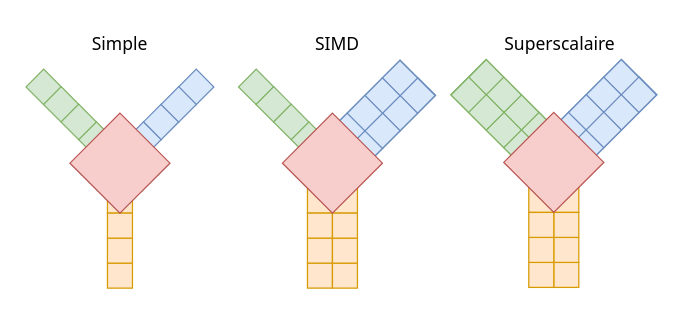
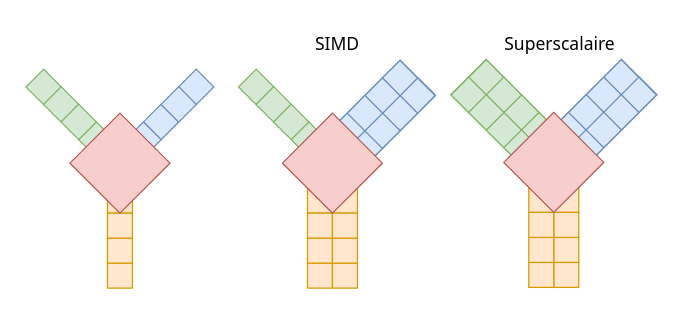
  <mxCell id="0" />
  <mxCell id="1" parent="0" />
  <mxCell id="2" value="" style="group" vertex="1" connectable="0" parent="1"><mxGeometry x="20.005" y="20" width="150.711" height="210" as="geometry" /></mxCell>
- <mxCell id="3" value="Simple" style="text;html=1;align=center;verticalAlign=middle;resizable=0;points=[];autosize=1;strokeColor=none;fillColor=none;fontFamily=Noto Sans;fontSize=14;" vertex="1" parent="2"><mxGeometry x="40.355" width="70" height="30" as="geometry" /></mxCell>
  <mxCell id="4" value="" style="group" vertex="1" connectable="0" parent="2"><mxGeometry y="34.645" width="150.711" height="175.355" as="geometry" /></mxCell>
  <mxCell id="5" value="" style="group;fontFamily=Noto Sans;fontSize=14;" vertex="1" connectable="0" parent="4"><mxGeometry x="65.355" y="95.355" width="20" height="80" as="geometry" /></mxCell>
  <mxCell id="6" value="" style="whiteSpace=wrap;html=1;aspect=fixed;fontFamily=Noto Sans;rotation=270;fillColor=#ffe6cc;strokeColor=#d79b00;direction=west;container=0;fontSize=14;" vertex="1" parent="5"><mxGeometry width="20" height="20" as="geometry" /></mxCell>
  <mxCell id="7" value="" style="whiteSpace=wrap;html=1;aspect=fixed;fontFamily=Noto Sans;rotation=270;fillColor=#ffe6cc;strokeColor=#d79b00;direction=west;container=0;fontSize=14;" vertex="1" parent="5"><mxGeometry y="60" width="20" height="20" as="geometry" /></mxCell>
  <mxCell id="8" value="" style="whiteSpace=wrap;html=1;aspect=fixed;fontFamily=Noto Sans;rotation=270;fillColor=#ffe6cc;strokeColor=#d79b00;direction=west;container=0;fontSize=14;" vertex="1" parent="5"><mxGeometry y="40" width="20" height="20" as="geometry" /></mxCell>
  <mxCell id="9" value="" style="whiteSpace=wrap;html=1;aspect=fixed;fontFamily=Noto Sans;rotation=270;fillColor=#ffe6cc;strokeColor=#d79b00;direction=west;container=0;fontSize=14;" vertex="1" parent="5"><mxGeometry y="20" width="20" height="20" as="geometry" /></mxCell>
  <mxCell id="10" value="" style="group;rotation=45;fontFamily=Noto Sans;fontSize=14;" vertex="1" connectable="0" parent="4"><mxGeometry x="105.355" y="-4.645" width="20" height="80" as="geometry" /></mxCell>
  <mxCell id="11" value="" style="whiteSpace=wrap;html=1;aspect=fixed;fontFamily=Noto Sans;rotation=315;fillColor=#dae8fc;strokeColor=#6c8ebf;direction=west;fontSize=14;" vertex="1" parent="10"><mxGeometry x="21" y="9" width="20" height="20" as="geometry" /></mxCell>
  <mxCell id="12" value="" style="whiteSpace=wrap;html=1;aspect=fixed;fontFamily=Noto Sans;rotation=315;fillColor=#dae8fc;strokeColor=#6c8ebf;direction=west;fontSize=14;" vertex="1" parent="10"><mxGeometry x="-21" y="51" width="20" height="20" as="geometry" /></mxCell>
  <mxCell id="13" value="" style="whiteSpace=wrap;html=1;aspect=fixed;fontFamily=Noto Sans;rotation=315;fillColor=#dae8fc;strokeColor=#6c8ebf;direction=west;fontSize=14;" vertex="1" parent="10"><mxGeometry x="-7" y="37" width="20" height="20" as="geometry" /></mxCell>
  <mxCell id="14" value="" style="whiteSpace=wrap;html=1;aspect=fixed;fontFamily=Noto Sans;rotation=315;fillColor=#dae8fc;strokeColor=#6c8ebf;direction=west;fontSize=14;" vertex="1" parent="10"><mxGeometry x="7" y="23" width="20" height="20" as="geometry" /></mxCell>
  <mxCell id="15" value="" style="group;rotation=135;fontFamily=Noto Sans;fontSize=14;" vertex="1" connectable="0" parent="4"><mxGeometry x="25.355" y="-4.645" width="20" height="80" as="geometry" /></mxCell>
  <mxCell id="16" value="" style="whiteSpace=wrap;html=1;aspect=fixed;fontFamily=Noto Sans;rotation=405;fillColor=#d5e8d4;strokeColor=#82b366;direction=west;fontSize=14;" vertex="1" parent="15"><mxGeometry x="21" y="51" width="20" height="20" as="geometry" /></mxCell>
  <mxCell id="17" value="" style="whiteSpace=wrap;html=1;aspect=fixed;fontFamily=Noto Sans;rotation=405;fillColor=#d5e8d4;strokeColor=#82b366;direction=west;fontSize=14;" vertex="1" parent="15"><mxGeometry x="-21" y="9" width="20" height="20" as="geometry" /></mxCell>
  <mxCell id="18" value="" style="whiteSpace=wrap;html=1;aspect=fixed;fontFamily=Noto Sans;rotation=405;fillColor=#d5e8d4;strokeColor=#82b366;direction=west;fontSize=14;" vertex="1" parent="15"><mxGeometry x="-7" y="23" width="20" height="20" as="geometry" /></mxCell>
  <mxCell id="19" value="" style="whiteSpace=wrap;html=1;aspect=fixed;fontFamily=Noto Sans;rotation=405;fillColor=#d5e8d4;strokeColor=#82b366;direction=west;fontSize=14;" vertex="1" parent="15"><mxGeometry x="7" y="37" width="20" height="20" as="geometry" /></mxCell>
  <mxCell id="20" value="" style="rhombus;whiteSpace=wrap;html=1;fillColor=#f8cecc;strokeColor=#b85450;fontFamily=Noto Sans;fontSize=14;" vertex="1" parent="4"><mxGeometry x="35.355" y="35.355" width="80" height="80" as="geometry" /></mxCell>
  <mxCell id="21" value="" style="group" vertex="1" connectable="0" parent="1"><mxGeometry x="359.999" y="20" width="164.853" height="209.426" as="geometry" /></mxCell>
  <mxCell id="22" value="" style="group;rotation=-45;fillColor=#d5e8d4;strokeColor=#82b366;container=0;" vertex="1" connectable="0" parent="21"><mxGeometry x="22.426" y="29.426" width="40" height="80" as="geometry" /></mxCell>
  <mxCell id="23" value="Superscalaire" style="text;html=1;align=center;verticalAlign=middle;resizable=0;points=[];autosize=1;strokeColor=none;fillColor=none;fontFamily=Noto Sans;fontSize=14;container=0;" vertex="1" parent="21"><mxGeometry x="32.071" width="110" height="30" as="geometry" /></mxCell>
  <mxCell id="24" value="" style="group;rotation=-135;fillColor=#dae8fc;strokeColor=#6c8ebf;fontFamily=Noto Sans;fontSize=14;container=0;" vertex="1" connectable="0" parent="21"><mxGeometry x="102.426" y="29.426" width="40" height="80" as="geometry" /></mxCell>
  <mxCell id="25" value="" style="whiteSpace=wrap;html=1;aspect=fixed;fontFamily=Noto Sans;rotation=225;fillColor=#d5e8d4;strokeColor=#82b366;direction=west;fontSize=14;container=0;" vertex="1" parent="21"><mxGeometry x="18.426" y="31.426" width="20" height="20" as="geometry" /></mxCell>
  <mxCell id="26" value="" style="whiteSpace=wrap;html=1;aspect=fixed;fontFamily=Noto Sans;rotation=225;fillColor=#d5e8d4;strokeColor=#82b366;direction=west;fontSize=14;container=0;" vertex="1" parent="21"><mxGeometry x="60.426" y="73.426" width="20" height="20" as="geometry" /></mxCell>
  <mxCell id="27" value="" style="whiteSpace=wrap;html=1;aspect=fixed;fontFamily=Noto Sans;rotation=225;fillColor=#d5e8d4;strokeColor=#82b366;direction=west;fontSize=14;container=0;" vertex="1" parent="21"><mxGeometry x="46.426" y="59.426" width="20" height="20" as="geometry" /></mxCell>
  <mxCell id="28" value="" style="whiteSpace=wrap;html=1;aspect=fixed;fontFamily=Noto Sans;rotation=225;fillColor=#d5e8d4;strokeColor=#82b366;direction=west;fontSize=14;container=0;" vertex="1" parent="21"><mxGeometry x="32.426" y="45.426" width="20" height="20" as="geometry" /></mxCell>
  <mxCell id="29" value="" style="whiteSpace=wrap;html=1;aspect=fixed;fontFamily=Noto Sans;rotation=225;fillColor=#d5e8d4;strokeColor=#82b366;direction=west;fontSize=14;container=0;" vertex="1" parent="21"><mxGeometry x="4.426" y="45.426" width="20" height="20" as="geometry" /></mxCell>
  <mxCell id="30" value="" style="whiteSpace=wrap;html=1;aspect=fixed;fontFamily=Noto Sans;rotation=225;fillColor=#d5e8d4;strokeColor=#82b366;direction=west;fontSize=14;container=0;" vertex="1" parent="21"><mxGeometry x="46.426" y="87.426" width="20" height="20" as="geometry" /></mxCell>
  <mxCell id="31" value="" style="whiteSpace=wrap;html=1;aspect=fixed;fontFamily=Noto Sans;rotation=225;fillColor=#d5e8d4;strokeColor=#82b366;direction=west;fontSize=14;container=0;" vertex="1" parent="21"><mxGeometry x="32.426" y="73.426" width="20" height="20" as="geometry" /></mxCell>
  <mxCell id="32" value="" style="whiteSpace=wrap;html=1;aspect=fixed;fontFamily=Noto Sans;rotation=225;fillColor=#d5e8d4;strokeColor=#82b366;direction=west;fontSize=14;container=0;" vertex="1" parent="21"><mxGeometry x="18.426" y="59.426" width="20" height="20" as="geometry" /></mxCell>
  <mxCell id="33" value="" style="group;rotation=-135;fillColor=#dae8fc;strokeColor=#6c8ebf;fontFamily=Noto Sans;fontSize=14;container=0;" vertex="1" connectable="0" parent="21"><mxGeometry x="119.426" y="36.426" width="20" height="80" as="geometry" /></mxCell>
  <mxCell id="34" value="" style="whiteSpace=wrap;html=1;aspect=fixed;fontFamily=Noto Sans;rotation=135;fillColor=#dae8fc;strokeColor=#6c8ebf;direction=west;fontSize=14;container=0;" vertex="1" parent="21"><mxGeometry x="84.426" y="73.426" width="20" height="20" as="geometry" /></mxCell>
  <mxCell id="35" value="" style="whiteSpace=wrap;html=1;aspect=fixed;fontFamily=Noto Sans;rotation=135;fillColor=#dae8fc;strokeColor=#6c8ebf;direction=west;fontSize=14;container=0;" vertex="1" parent="21"><mxGeometry x="126.426" y="31.426" width="20" height="20" as="geometry" /></mxCell>
  <mxCell id="36" value="" style="whiteSpace=wrap;html=1;aspect=fixed;fontFamily=Noto Sans;rotation=135;fillColor=#dae8fc;strokeColor=#6c8ebf;direction=west;fontSize=14;container=0;" vertex="1" parent="21"><mxGeometry x="112.426" y="45.426" width="20" height="20" as="geometry" /></mxCell>
  <mxCell id="37" value="" style="whiteSpace=wrap;html=1;aspect=fixed;fontFamily=Noto Sans;rotation=135;fillColor=#dae8fc;strokeColor=#6c8ebf;direction=west;fontSize=14;container=0;" vertex="1" parent="21"><mxGeometry x="98.426" y="59.426" width="20" height="20" as="geometry" /></mxCell>
  <mxCell id="38" value="" style="whiteSpace=wrap;html=1;aspect=fixed;fontFamily=Noto Sans;rotation=135;fillColor=#dae8fc;strokeColor=#6c8ebf;direction=west;fontSize=14;container=0;" vertex="1" parent="21"><mxGeometry x="98.426" y="87.426" width="20" height="20" as="geometry" /></mxCell>
  <mxCell id="39" value="" style="whiteSpace=wrap;html=1;aspect=fixed;fontFamily=Noto Sans;rotation=135;fillColor=#dae8fc;strokeColor=#6c8ebf;direction=west;fontSize=14;container=0;" vertex="1" parent="21"><mxGeometry x="140.426" y="45.426" width="20" height="20" as="geometry" /></mxCell>
  <mxCell id="40" value="" style="whiteSpace=wrap;html=1;aspect=fixed;fontFamily=Noto Sans;rotation=135;fillColor=#dae8fc;strokeColor=#6c8ebf;direction=west;fontSize=14;container=0;" vertex="1" parent="21"><mxGeometry x="126.426" y="59.426" width="20" height="20" as="geometry" /></mxCell>
  <mxCell id="41" value="" style="whiteSpace=wrap;html=1;aspect=fixed;fontFamily=Noto Sans;rotation=135;fillColor=#dae8fc;strokeColor=#6c8ebf;direction=west;fontSize=14;container=0;" vertex="1" parent="21"><mxGeometry x="112.426" y="73.426" width="20" height="20" as="geometry" /></mxCell>
  <mxCell id="42" value="" style="whiteSpace=wrap;html=1;aspect=fixed;fontFamily=Noto Sans;rotation=270;fillColor=#ffe6cc;strokeColor=#d79b00;direction=west;fontSize=14;container=0;" vertex="1" parent="21"><mxGeometry x="82.426" y="129.426" width="20" height="20" as="geometry" /></mxCell>
  <mxCell id="43" value="" style="whiteSpace=wrap;html=1;aspect=fixed;fontFamily=Noto Sans;rotation=270;fillColor=#ffe6cc;strokeColor=#d79b00;direction=west;fontSize=14;container=0;" vertex="1" parent="21"><mxGeometry x="82.426" y="189.426" width="20" height="20" as="geometry" /></mxCell>
  <mxCell id="44" value="" style="whiteSpace=wrap;html=1;aspect=fixed;fontFamily=Noto Sans;rotation=270;fillColor=#ffe6cc;strokeColor=#d79b00;direction=west;fontSize=14;container=0;" vertex="1" parent="21"><mxGeometry x="82.426" y="169.426" width="20" height="20" as="geometry" /></mxCell>
  <mxCell id="45" value="" style="whiteSpace=wrap;html=1;aspect=fixed;fontFamily=Noto Sans;rotation=270;fillColor=#ffe6cc;strokeColor=#d79b00;direction=west;fontSize=14;container=0;" vertex="1" parent="21"><mxGeometry x="82.426" y="149.426" width="20" height="20" as="geometry" /></mxCell>
  <mxCell id="46" value="" style="whiteSpace=wrap;html=1;aspect=fixed;fontFamily=Noto Sans;rotation=270;fillColor=#ffe6cc;strokeColor=#d79b00;direction=west;fontSize=14;container=0;" vertex="1" parent="21"><mxGeometry x="62.426" y="129.426" width="20" height="20" as="geometry" /></mxCell>
  <mxCell id="47" value="" style="whiteSpace=wrap;html=1;aspect=fixed;fontFamily=Noto Sans;rotation=270;fillColor=#ffe6cc;strokeColor=#d79b00;direction=west;fontSize=14;container=0;" vertex="1" parent="21"><mxGeometry x="62.426" y="189.426" width="20" height="20" as="geometry" /></mxCell>
  <mxCell id="48" value="" style="whiteSpace=wrap;html=1;aspect=fixed;fontFamily=Noto Sans;rotation=270;fillColor=#ffe6cc;strokeColor=#d79b00;direction=west;fontSize=14;container=0;" vertex="1" parent="21"><mxGeometry x="62.426" y="169.426" width="20" height="20" as="geometry" /></mxCell>
  <mxCell id="49" value="" style="whiteSpace=wrap;html=1;aspect=fixed;fontFamily=Noto Sans;rotation=270;fillColor=#ffe6cc;strokeColor=#d79b00;direction=west;fontSize=14;container=0;" vertex="1" parent="21"><mxGeometry x="62.426" y="149.426" width="20" height="20" as="geometry" /></mxCell>
  <mxCell id="50" value="" style="rhombus;whiteSpace=wrap;html=1;fillColor=#f8cecc;strokeColor=#b85450;fontFamily=Noto Sans;fontSize=14;container=0;" vertex="1" parent="21"><mxGeometry x="42.426" y="69.426" width="80" height="80" as="geometry" /></mxCell>
  <mxCell id="51" value="SIMD" style="text;html=1;align=center;verticalAlign=middle;resizable=0;points=[];autosize=1;strokeColor=none;fillColor=none;fontFamily=Noto Sans;fontSize=14;" vertex="1" parent="1"><mxGeometry x="238.891" y="20" width="60" height="30" as="geometry" /></mxCell>
  <mxCell id="52" value="" style="group" vertex="1" connectable="0" parent="1"><mxGeometry x="190" y="47.574" width="157.782" height="182.426" as="geometry" /></mxCell>
  <mxCell id="53" value="" style="group;fontFamily=Noto Sans;fontSize=14;" vertex="1" connectable="0" parent="52"><mxGeometry x="55.355" y="102.426" width="20" height="80" as="geometry" /></mxCell>
  <mxCell id="54" value="" style="whiteSpace=wrap;html=1;aspect=fixed;fontFamily=Noto Sans;rotation=270;fillColor=#ffe6cc;strokeColor=#d79b00;direction=west;fontSize=14;" vertex="1" parent="53"><mxGeometry width="20" height="20" as="geometry" /></mxCell>
  <mxCell id="55" value="" style="whiteSpace=wrap;html=1;aspect=fixed;fontFamily=Noto Sans;rotation=270;fillColor=#ffe6cc;strokeColor=#d79b00;direction=west;fontSize=14;" vertex="1" parent="53"><mxGeometry y="60" width="20" height="20" as="geometry" /></mxCell>
  <mxCell id="56" value="" style="whiteSpace=wrap;html=1;aspect=fixed;fontFamily=Noto Sans;rotation=270;fillColor=#ffe6cc;strokeColor=#d79b00;direction=west;fontSize=14;" vertex="1" parent="53"><mxGeometry y="40" width="20" height="20" as="geometry" /></mxCell>
  <mxCell id="57" value="" style="whiteSpace=wrap;html=1;aspect=fixed;fontFamily=Noto Sans;rotation=270;fillColor=#ffe6cc;strokeColor=#d79b00;direction=west;fontSize=14;" vertex="1" parent="53"><mxGeometry y="20" width="20" height="20" as="geometry" /></mxCell>
  <mxCell id="58" value="" style="whiteSpace=wrap;html=1;aspect=fixed;fontFamily=Noto Sans;rotation=270;fillColor=#ffe6cc;strokeColor=#d79b00;direction=west;fontSize=14;" vertex="1" parent="52"><mxGeometry x="75.355" y="102.426" width="20" height="20" as="geometry" /></mxCell>
  <mxCell id="59" value="" style="whiteSpace=wrap;html=1;aspect=fixed;fontFamily=Noto Sans;rotation=270;fillColor=#ffe6cc;strokeColor=#d79b00;direction=west;fontSize=14;" vertex="1" parent="52"><mxGeometry x="75.355" y="162.426" width="20" height="20" as="geometry" /></mxCell>
  <mxCell id="60" value="" style="whiteSpace=wrap;html=1;aspect=fixed;fontFamily=Noto Sans;rotation=270;fillColor=#ffe6cc;strokeColor=#d79b00;direction=west;fontSize=14;" vertex="1" parent="52"><mxGeometry x="75.355" y="142.426" width="20" height="20" as="geometry" /></mxCell>
  <mxCell id="61" value="" style="whiteSpace=wrap;html=1;aspect=fixed;fontFamily=Noto Sans;rotation=270;fillColor=#ffe6cc;strokeColor=#d79b00;direction=west;fontSize=14;" vertex="1" parent="52"><mxGeometry x="75.355" y="122.426" width="20" height="20" as="geometry" /></mxCell>
  <mxCell id="62" value="" style="group;rotation=135;fontFamily=Noto Sans;fontSize=14;" vertex="1" connectable="0" parent="52"><mxGeometry x="25.355" y="2.426" width="20" height="80" as="geometry" /></mxCell>
  <mxCell id="63" value="" style="whiteSpace=wrap;html=1;aspect=fixed;fontFamily=Noto Sans;rotation=405;fillColor=#d5e8d4;strokeColor=#82b366;direction=west;fontSize=14;" vertex="1" parent="62"><mxGeometry x="21" y="51" width="20" height="20" as="geometry" /></mxCell>
  <mxCell id="64" value="" style="whiteSpace=wrap;html=1;aspect=fixed;fontFamily=Noto Sans;rotation=405;fillColor=#d5e8d4;strokeColor=#82b366;direction=west;fontSize=14;" vertex="1" parent="62"><mxGeometry x="-21" y="9" width="20" height="20" as="geometry" /></mxCell>
  <mxCell id="65" value="" style="whiteSpace=wrap;html=1;aspect=fixed;fontFamily=Noto Sans;rotation=405;fillColor=#d5e8d4;strokeColor=#82b366;direction=west;fontSize=14;" vertex="1" parent="62"><mxGeometry x="-7" y="23" width="20" height="20" as="geometry" /></mxCell>
  <mxCell id="66" value="" style="whiteSpace=wrap;html=1;aspect=fixed;fontFamily=Noto Sans;rotation=405;fillColor=#d5e8d4;strokeColor=#82b366;direction=west;fontSize=14;" vertex="1" parent="62"><mxGeometry x="7" y="37" width="20" height="20" as="geometry" /></mxCell>
  <mxCell id="67" value="" style="group;rotation=-135;fillColor=#dae8fc;strokeColor=#6c8ebf;fontFamily=Noto Sans;fontSize=14;" vertex="1" connectable="0" parent="52"><mxGeometry x="95.355" y="2.426" width="40" height="80" as="geometry" /></mxCell>
  <mxCell id="68" value="" style="group;rotation=-135;fillColor=#dae8fc;strokeColor=#6c8ebf;fontFamily=Noto Sans;fontSize=14;" vertex="1" connectable="0" parent="67"><mxGeometry x="17" y="7" width="20" height="80" as="geometry" /></mxCell>
  <mxCell id="69" value="" style="whiteSpace=wrap;html=1;aspect=fixed;fontFamily=Noto Sans;rotation=135;fillColor=#dae8fc;strokeColor=#6c8ebf;direction=west;fontSize=14;" vertex="1" parent="68"><mxGeometry x="-21" y="51" width="20" height="20" as="geometry" /></mxCell>
  <mxCell id="70" value="" style="whiteSpace=wrap;html=1;aspect=fixed;fontFamily=Noto Sans;rotation=135;fillColor=#dae8fc;strokeColor=#6c8ebf;direction=west;fontSize=14;" vertex="1" parent="68"><mxGeometry x="21" y="9" width="20" height="20" as="geometry" /></mxCell>
  <mxCell id="71" value="" style="whiteSpace=wrap;html=1;aspect=fixed;fontFamily=Noto Sans;rotation=135;fillColor=#dae8fc;strokeColor=#6c8ebf;direction=west;fontSize=14;" vertex="1" parent="68"><mxGeometry x="7" y="23" width="20" height="20" as="geometry" /></mxCell>
  <mxCell id="72" value="" style="whiteSpace=wrap;html=1;aspect=fixed;fontFamily=Noto Sans;rotation=135;fillColor=#dae8fc;strokeColor=#6c8ebf;direction=west;fontSize=14;" vertex="1" parent="68"><mxGeometry x="-7" y="37" width="20" height="20" as="geometry" /></mxCell>
  <mxCell id="73" value="" style="whiteSpace=wrap;html=1;aspect=fixed;fontFamily=Noto Sans;rotation=135;fillColor=#dae8fc;strokeColor=#6c8ebf;direction=west;fontSize=14;" vertex="1" parent="67"><mxGeometry x="-18" y="44" width="20" height="20" as="geometry" /></mxCell>
  <mxCell id="74" value="" style="whiteSpace=wrap;html=1;aspect=fixed;fontFamily=Noto Sans;rotation=135;fillColor=#dae8fc;strokeColor=#6c8ebf;direction=west;fontSize=14;" vertex="1" parent="67"><mxGeometry x="24" y="2" width="20" height="20" as="geometry" /></mxCell>
  <mxCell id="75" value="" style="whiteSpace=wrap;html=1;aspect=fixed;fontFamily=Noto Sans;rotation=135;fillColor=#dae8fc;strokeColor=#6c8ebf;direction=west;fontSize=14;" vertex="1" parent="67"><mxGeometry x="10" y="16" width="20" height="20" as="geometry" /></mxCell>
  <mxCell id="76" value="" style="whiteSpace=wrap;html=1;aspect=fixed;fontFamily=Noto Sans;rotation=135;fillColor=#dae8fc;strokeColor=#6c8ebf;direction=west;fontSize=14;" vertex="1" parent="67"><mxGeometry x="-4" y="30" width="20" height="20" as="geometry" /></mxCell>
  <mxCell id="77" value="" style="rhombus;whiteSpace=wrap;html=1;fillColor=#f8cecc;strokeColor=#b85450;fontFamily=Noto Sans;fontSize=14;" vertex="1" parent="52"><mxGeometry x="35.355" y="42.426" width="80" height="80" as="geometry" /></mxCell>
